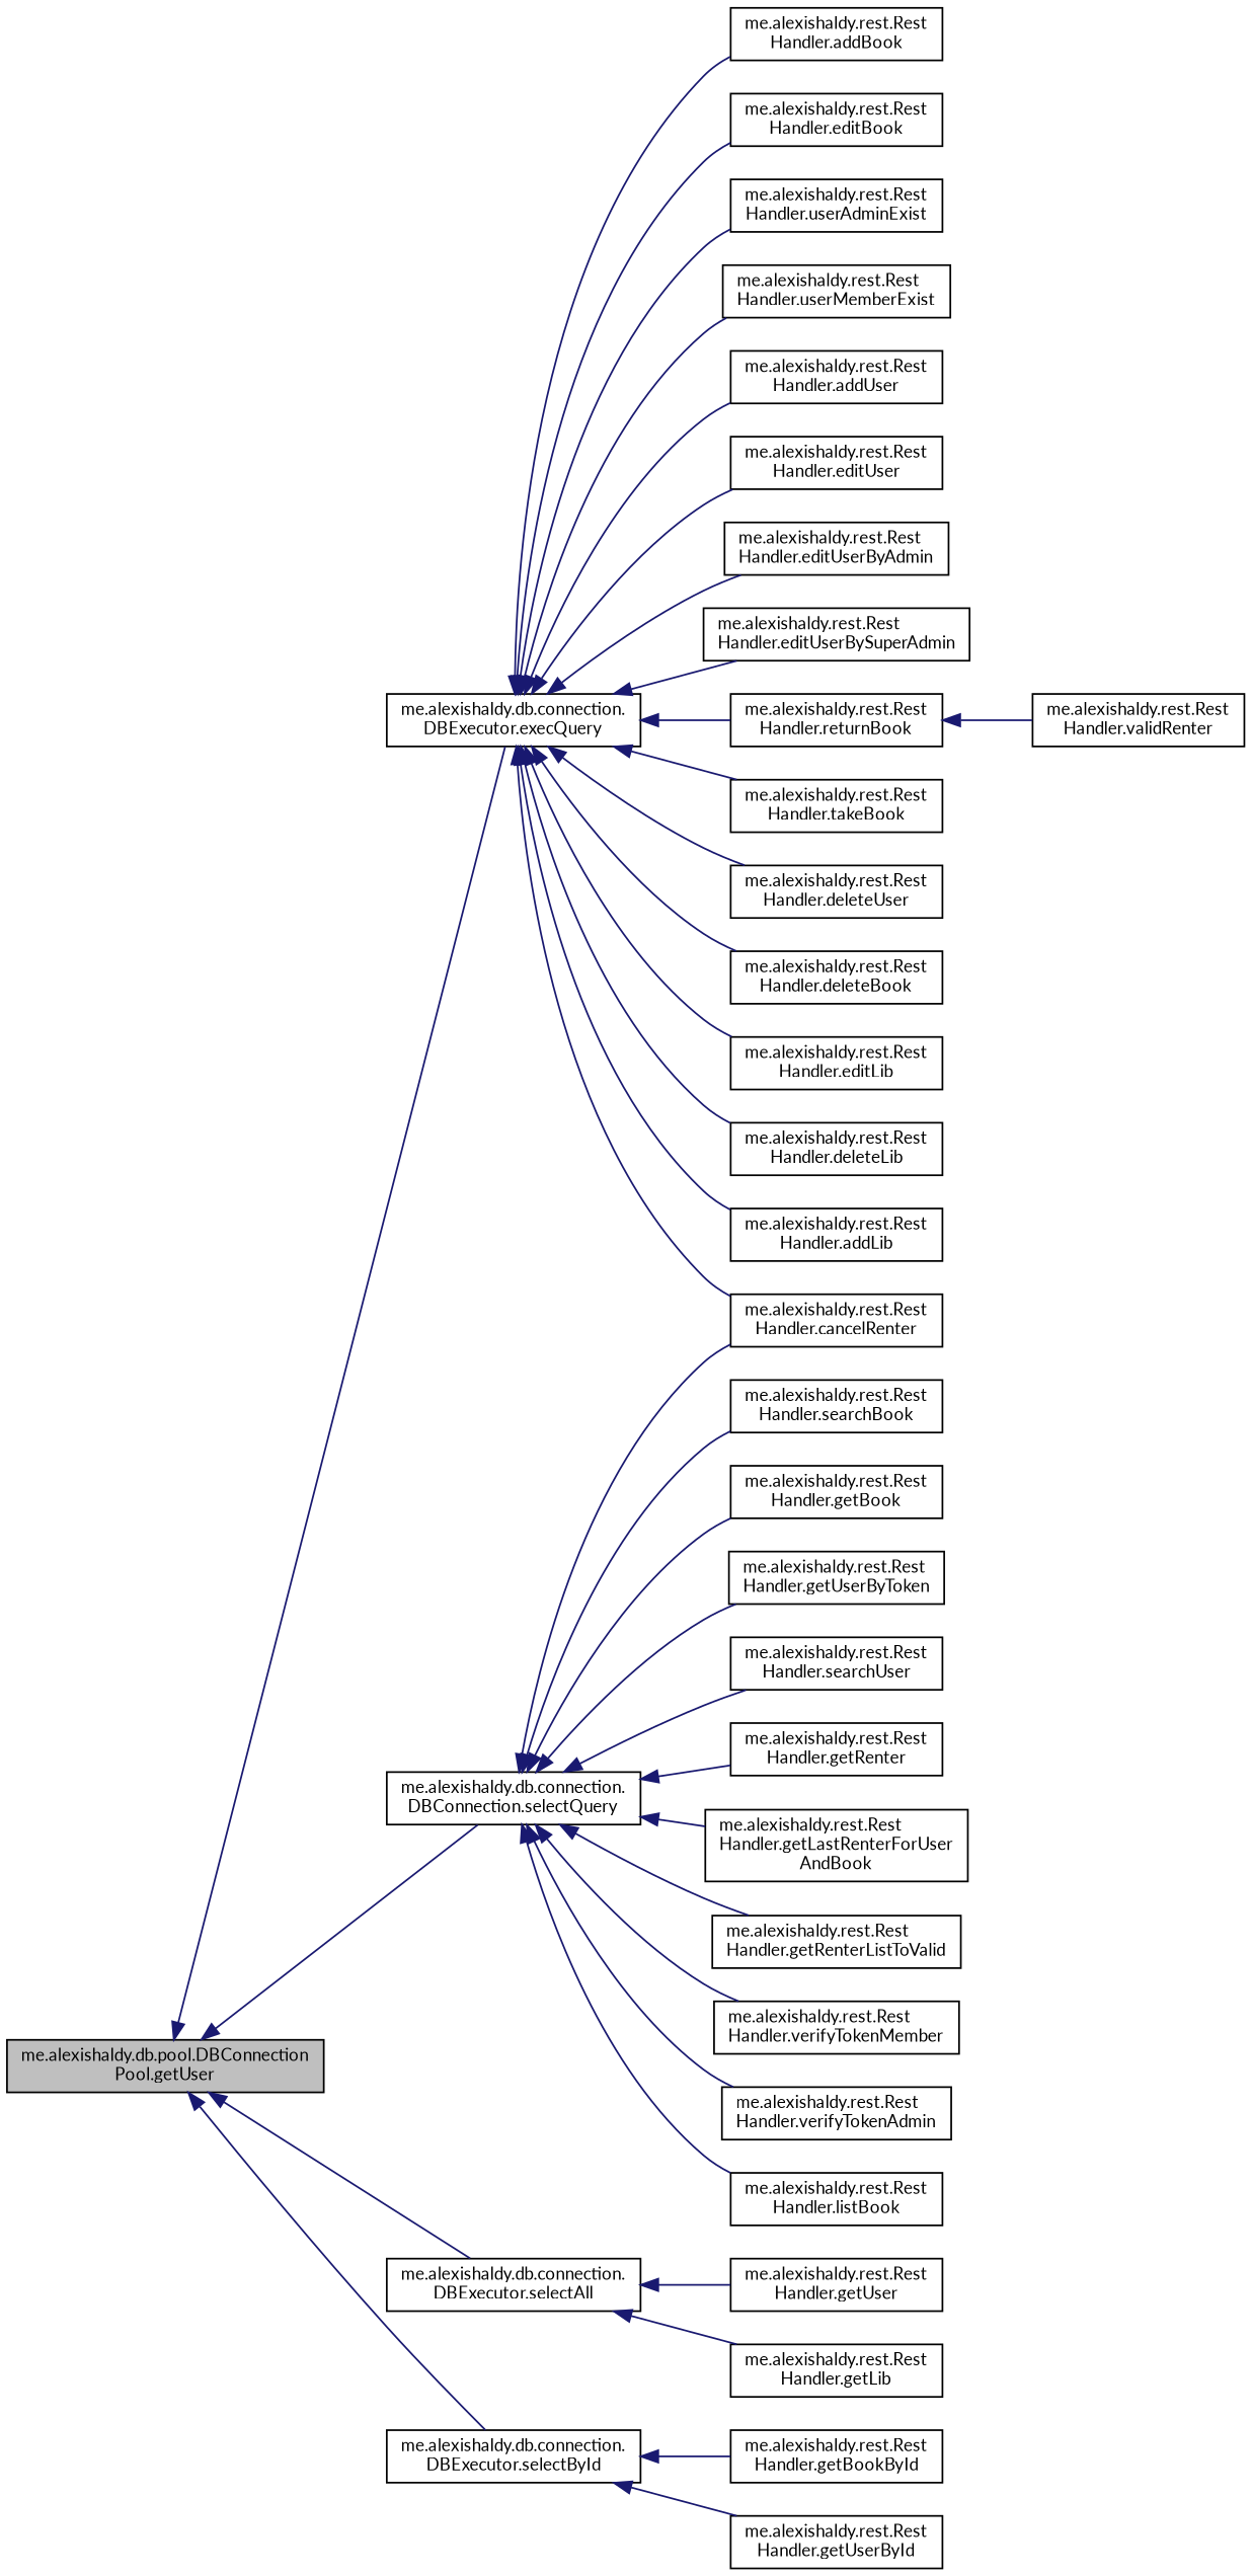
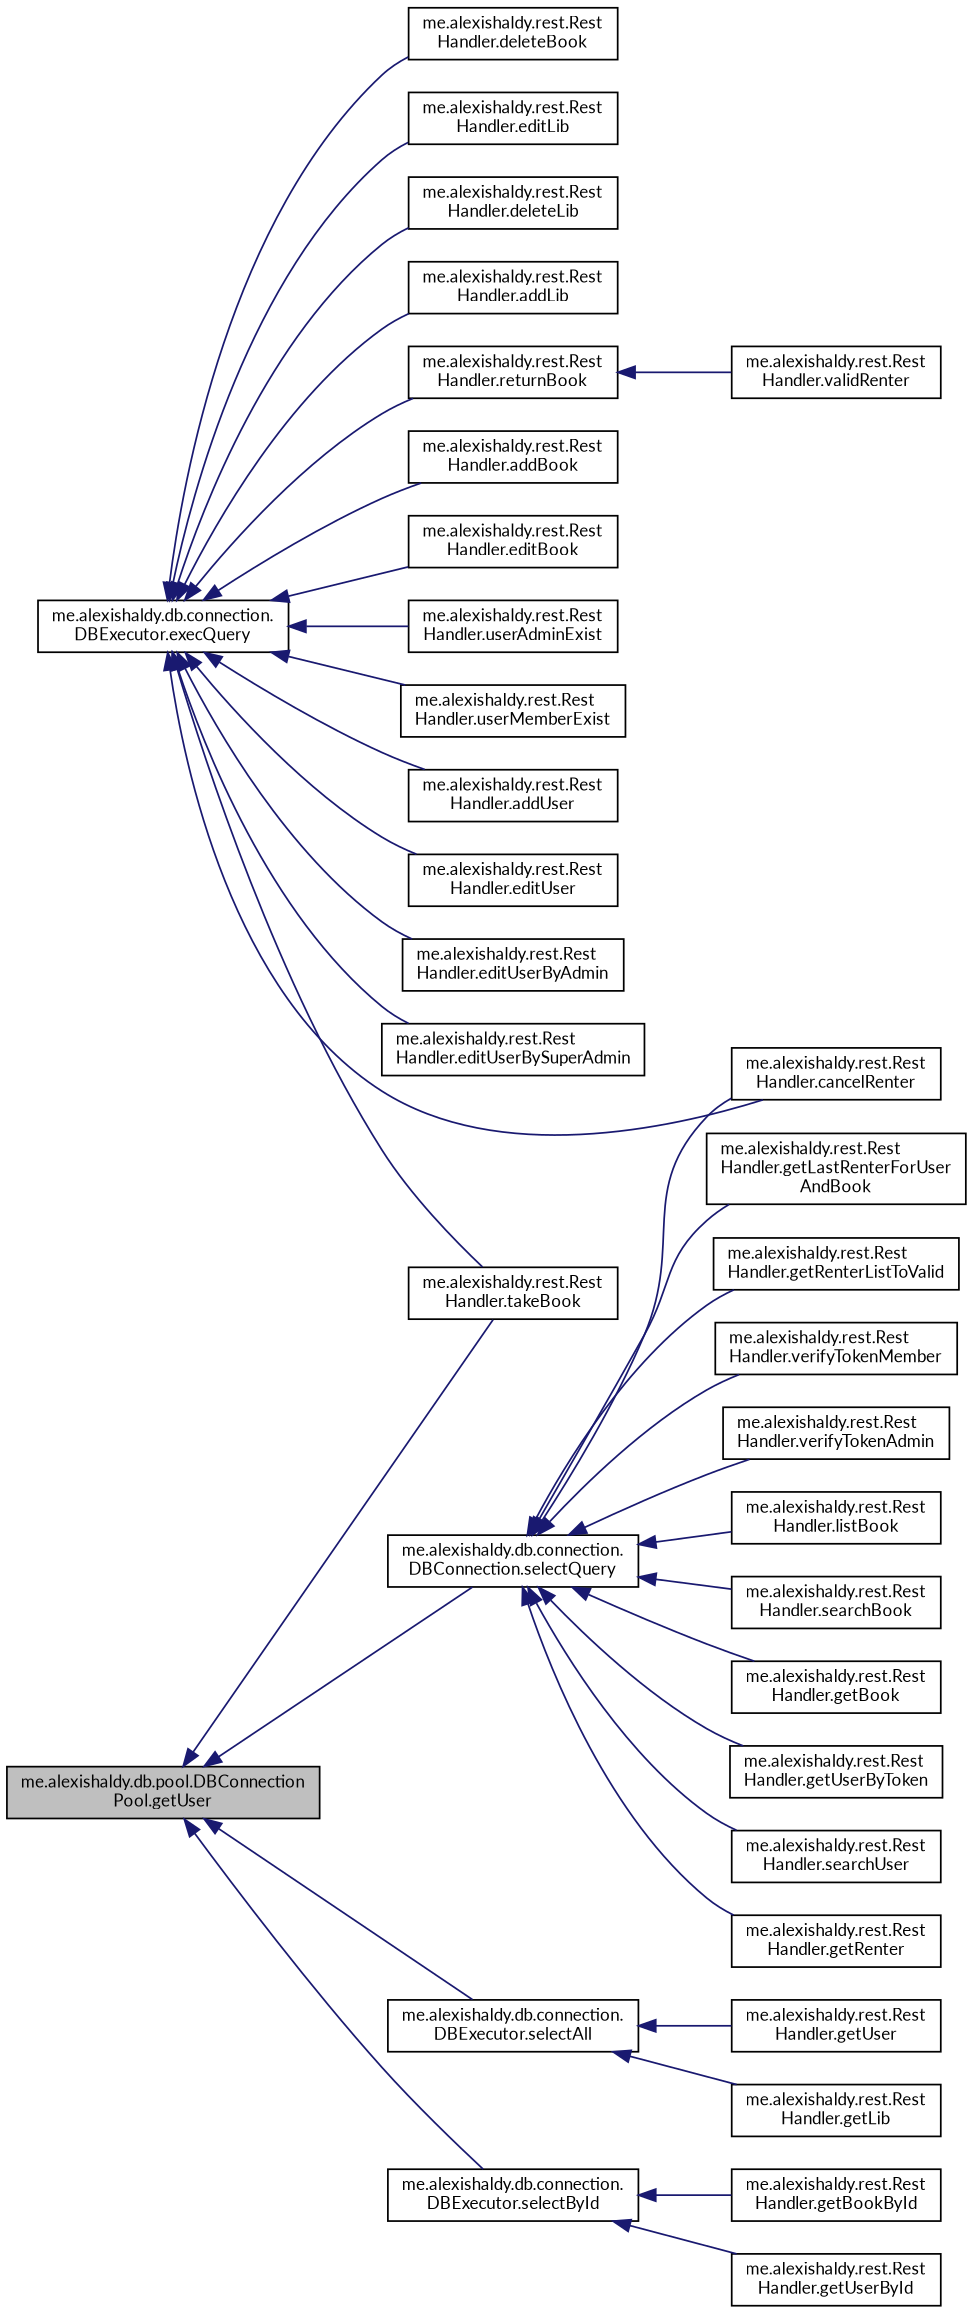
  digraph {
    fontname=Lato
    rankdir=LR
    node [color=black fillcolor=white fontname=Lato fontsize=10 shape=record style=filled]
    edge [color=midnightblue dir=back fontname=Lato fontsize=10 labelfontname=Helvetica labelfontsize=10 style=solid]
    n1 [fillcolor=grey75 fontcolor=black height=0.2 label="me.alexishaldy.db.pool.DBConnection\lPool.getUser" width=0.4]
    n2 [height=0.2 label="me.alexishaldy.db.connection.\lDBExecutor.execQuery" width=0.4]
    n3 [height=0.2 label="me.alexishaldy.db.connection.\lDBConnection.selectQuery" width=0.4]
    n4 [height=0.2 label="me.alexishaldy.db.connection.\lDBExecutor.selectAll" width=0.4]
    n5 [height=0.2 label="me.alexishaldy.db.connection.\lDBExecutor.selectById" width=0.4]
    n6 [height=0.2 label="me.alexishaldy.rest.Rest\lHandler.addBook" width=0.4]
    n7 [height=0.2 label="me.alexishaldy.rest.Rest\lHandler.editBook" width=0.4]
    n8 [height=0.2 label="me.alexishaldy.rest.Rest\lHandler.userAdminExist" width=0.4]
    n9 [height=0.2 label="me.alexishaldy.rest.Rest\lHandler.userMemberExist" width=0.4]
    n10 [height=0.2 label="me.alexishaldy.rest.Rest\lHandler.addUser" width=0.4]
    n11 [height=0.2 label="me.alexishaldy.rest.Rest\lHandler.editUser" width=0.4]
    n12 [height=0.2 label="me.alexishaldy.rest.Rest\lHandler.editUserByAdmin" width=0.4]
    n13 [height=0.2 label="me.alexishaldy.rest.Rest\lHandler.editUserBySuperAdmin" width=0.4]
    n14 [height=0.2 label="me.alexishaldy.rest.Rest\lHandler.returnBook" width=0.4]
    n15 [height=0.2 label="me.alexishaldy.rest.Rest\lHandler.takeBook" width=0.4]
    n16 [height=0.2 label="me.alexishaldy.rest.Rest\lHandler.cancelRenter" width=0.4]
-   n17 [height=0.2 label="me.alexishaldy.rest.Rest\lHandler.deleteUser" width=0.4]
    n18 [height=0.2 label="me.alexishaldy.rest.Rest\lHandler.deleteBook" width=0.4]
    n19 [height=0.2 label="me.alexishaldy.rest.Rest\lHandler.editLib" width=0.4]
    n20 [height=0.2 label="me.alexishaldy.rest.Rest\lHandler.deleteLib" width=0.4]
    n21 [height=0.2 label="me.alexishaldy.rest.Rest\lHandler.addLib" width=0.4]
    n22 [height=0.2 label="me.alexishaldy.rest.Rest\lHandler.searchBook" width=0.4]
    n23 [height=0.2 label="me.alexishaldy.rest.Rest\lHandler.getBook" width=0.4]
    n24 [height=0.2 label="me.alexishaldy.rest.Rest\lHandler.getUserByToken" width=0.4]
    n25 [height=0.2 label="me.alexishaldy.rest.Rest\lHandler.searchUser" width=0.4]
    n26 [height=0.2 label="me.alexishaldy.rest.Rest\lHandler.getRenter" width=0.4]
    n27 [height=0.2 label="me.alexishaldy.rest.Rest\lHandler.getLastRenterForUser\lAndBook" width=0.4]
    n28 [height=0.2 label="me.alexishaldy.rest.Rest\lHandler.getRenterListToValid" width=0.4]
    n29 [height=0.2 label="me.alexishaldy.rest.Rest\lHandler.verifyTokenMember" width=0.4]
    n30 [height=0.2 label="me.alexishaldy.rest.Rest\lHandler.verifyTokenAdmin" width=0.4]
    n31 [height=0.2 label="me.alexishaldy.rest.Rest\lHandler.listBook" width=0.4]
    n32 [height=0.2 label="me.alexishaldy.rest.Rest\lHandler.getUser" width=0.4]
    n33 [height=0.2 label="me.alexishaldy.rest.Rest\lHandler.getLib" width=0.4]
    n34 [height=0.2 label="me.alexishaldy.rest.Rest\lHandler.getBookById" width=0.4]
    n35 [height=0.2 label="me.alexishaldy.rest.Rest\lHandler.getUserById" width=0.4]
    n36 [height=0.2 label="me.alexishaldy.rest.Rest\lHandler.validRenter" width=0.4]
-   n1 -> n2
+   n1 -> n15
    n1 -> n3
    n1 -> n4
    n1 -> n5
    n2 -> n6
    n2 -> n7
    n2 -> n8
    n2 -> n9
    n2 -> n10
    n2 -> n11
    n2 -> n12
    n2 -> n13
    n2 -> n14
    n2 -> n15
    n2 -> n16
-   n2 -> n17
    n2 -> n18
    n2 -> n19
    n2 -> n20
    n2 -> n21
    n3 -> n16
    n3 -> n22
    n3 -> n23
    n3 -> n24
    n3 -> n25
    n3 -> n26
    n3 -> n27
    n3 -> n28
    n3 -> n29
    n3 -> n30
    n3 -> n31
    n4 -> n32
    n4 -> n33
    n5 -> n34
    n5 -> n35
    n14 -> n36
  }
